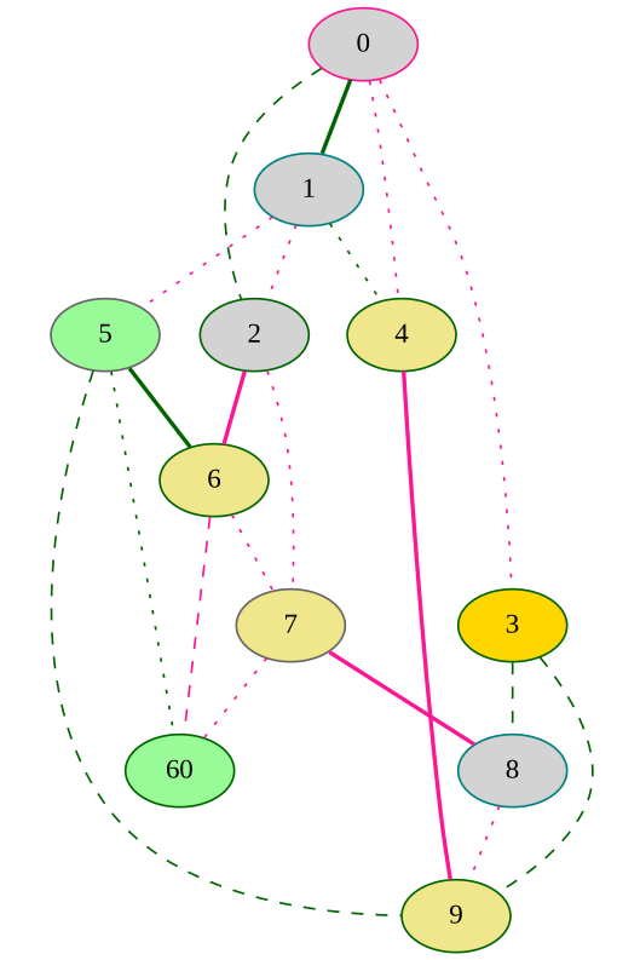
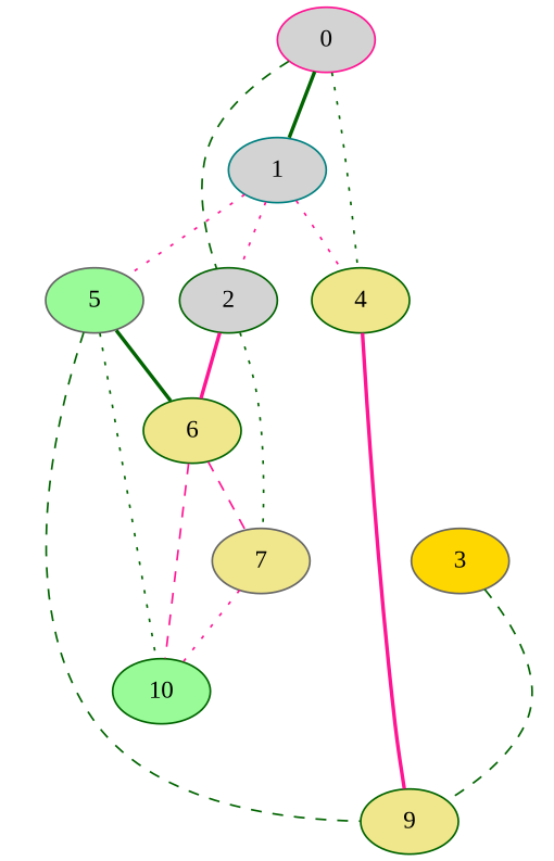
  graph {
    fontname="Liberation Serif"
    node [color=darkgreen fillcolor=lightgrey fontname="Liberation Serif" style=filled]
    edge [color=darkgreen fontname="Liberation Serif" style=dotted]
    0 [color=deeppink]
    1 [color=teal]
    2
-   3 [fillcolor=gold]
+   3 [color=gray40 fillcolor=gold]
    4 [fillcolor=khaki]
    5 [color=gray40 fillcolor=palegreen]
    6 [fillcolor=khaki]
    7 [color=gray40 fillcolor=khaki]
-   8 [color=teal]
    9 [fillcolor=khaki]
-   10 [fillcolor=palegreen label=60]
+   10 [fillcolor=palegreen]
    0 -- 1 [style=bold]
    0 -- 2 [style=dashed]
-   0 -- 3 [color=deeppink]
-   0 -- 4 [color=deeppink]
+   0 -- 4
    1 -- 2 [color=deeppink]
-   1 -- 4
+   1 -- 4 [color=deeppink]
    1 -- 5 [color=deeppink]
    2 -- 6 [color=deeppink style=bold]
-   2 -- 7 [color=deeppink]
-   3 -- 8 [style=dashed]
+   2 -- 7
    3 -- 9 [style=dashed]
    4 -- 9 [color=deeppink style=bold]
    5 -- 6 [style=bold]
    5 -- 9 [style=dashed]
    5 -- 10
-   6 -- 7 [color=deeppink]
+   6 -- 7 [color=deeppink style=dashed]
    6 -- 10 [color=deeppink style=dashed]
-   7 -- 8 [color=deeppink style=bold]
    7 -- 10 [color=deeppink]
-   8 -- 9 [color=deeppink]
  }
